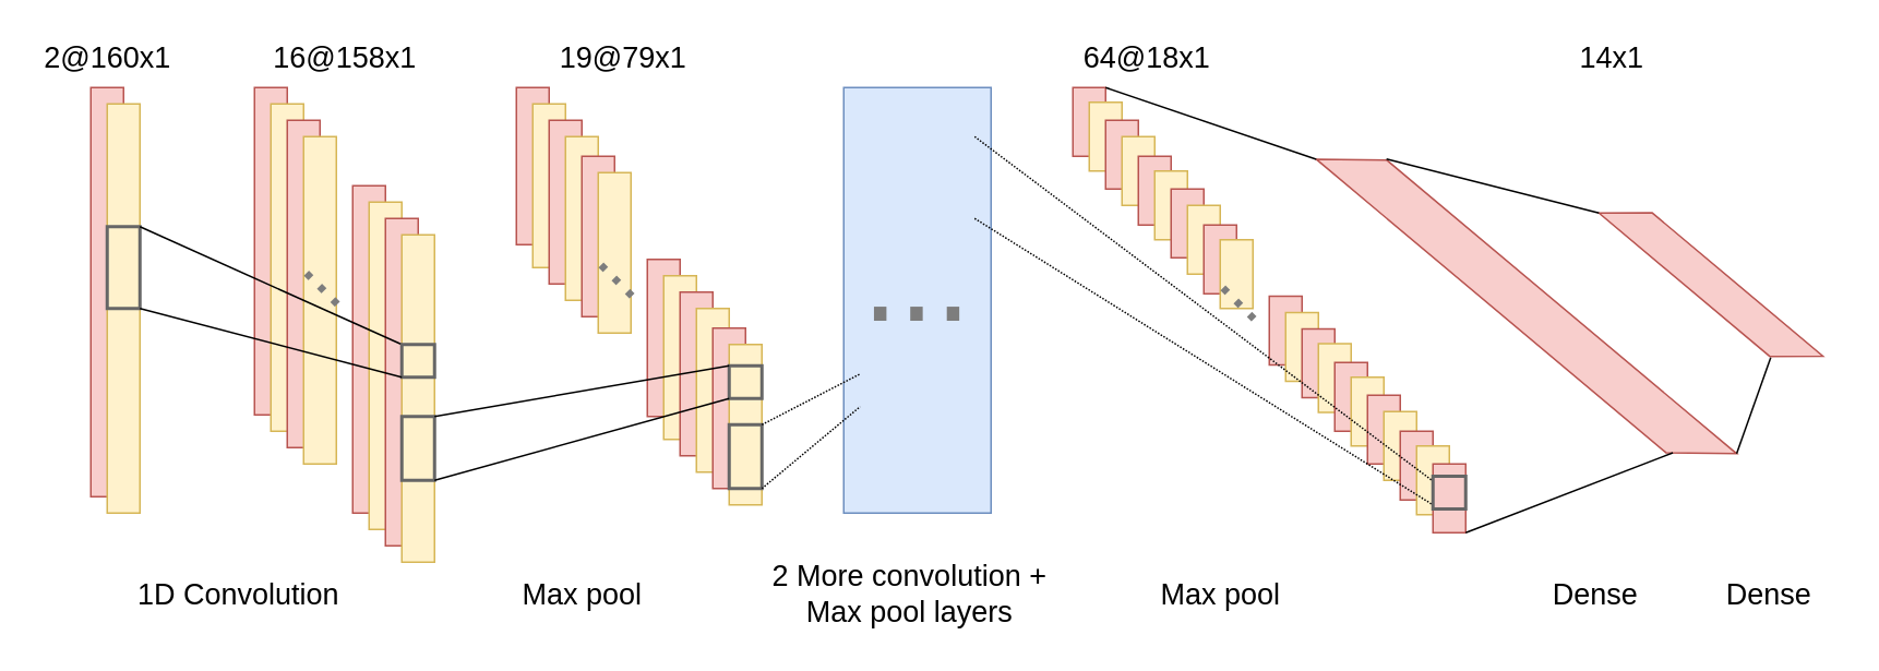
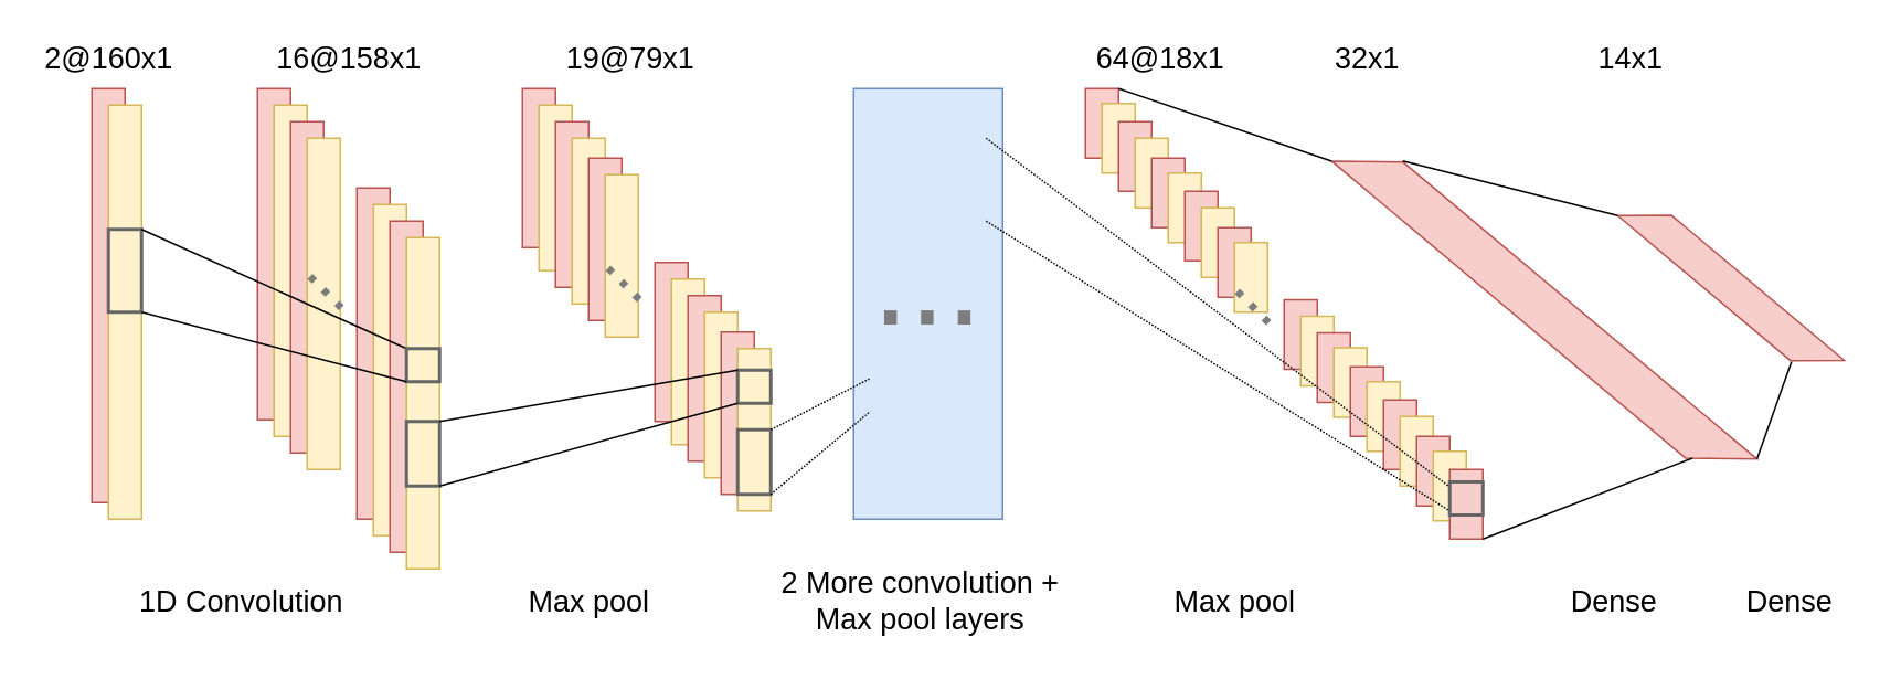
  <mxCell id="0" />
  <mxCell id="1" parent="0" />
  <mxCell id="2" value="" style="rounded=0;whiteSpace=wrap;html=1;fillColor=#dae8fc;strokeColor=#6c8ebf;" vertex="1" parent="1"><mxGeometry x="515" y="53" width="90" height="260" as="geometry" /></mxCell>
  <mxCell id="3" value="" style="rounded=0;whiteSpace=wrap;html=1;fillColor=#f8cecc;strokeColor=#b85450;" vertex="1" parent="1"><mxGeometry x="395" y="158" width="20" height="96" as="geometry" /></mxCell>
  <mxCell id="4" value="" style="rounded=0;whiteSpace=wrap;html=1;fillColor=#f8cecc;strokeColor=#b85450;" vertex="1" parent="1"><mxGeometry x="55" y="53" width="20" height="250" as="geometry" /></mxCell>
  <mxCell id="5" value="" style="rounded=0;whiteSpace=wrap;html=1;fillColor=#fff2cc;strokeColor=#d6b656;" vertex="1" parent="1"><mxGeometry x="65" y="63" width="20" height="250" as="geometry" /></mxCell>
  <mxCell id="6" value="" style="rounded=0;whiteSpace=wrap;html=1;strokeWidth=2;strokeColor=#666666;fontColor=#333333;fillColor=none;" vertex="1" parent="1"><mxGeometry x="65" y="138" width="20" height="50" as="geometry" /></mxCell>
  <mxCell id="7" value="&lt;div style=&quot;font-size: 18px;&quot;&gt;2@160x1&lt;/div&gt;" style="text;html=1;align=center;verticalAlign=middle;resizable=0;points=[];autosize=1;fontSize=18;" vertex="1" parent="1"><mxGeometry x="20" y="20" width="90" height="30" as="geometry" /></mxCell>
  <mxCell id="8" value="" style="rounded=0;whiteSpace=wrap;html=1;fillColor=#f8cecc;strokeColor=#b85450;" vertex="1" parent="1"><mxGeometry x="155" y="53" width="20" height="200" as="geometry" /></mxCell>
  <mxCell id="9" value="" style="rounded=0;whiteSpace=wrap;html=1;fillColor=#fff2cc;strokeColor=#d6b656;" vertex="1" parent="1"><mxGeometry x="165" y="63" width="20" height="200" as="geometry" /></mxCell>
  <mxCell id="10" value="" style="rounded=0;whiteSpace=wrap;html=1;fillColor=#f8cecc;strokeColor=#b85450;" vertex="1" parent="1"><mxGeometry x="175" y="73" width="20" height="200" as="geometry" /></mxCell>
  <mxCell id="11" value="" style="rounded=0;whiteSpace=wrap;html=1;fillColor=#fff2cc;strokeColor=#d6b656;" vertex="1" parent="1"><mxGeometry x="185" y="83" width="20" height="200" as="geometry" /></mxCell>
  <mxCell id="12" value="" style="rounded=0;whiteSpace=wrap;html=1;fillColor=#f8cecc;strokeColor=#b85450;" vertex="1" parent="1"><mxGeometry x="215" y="113" width="20" height="200" as="geometry" /></mxCell>
  <mxCell id="13" value="" style="rounded=0;whiteSpace=wrap;html=1;fillColor=#fff2cc;strokeColor=#d6b656;" vertex="1" parent="1"><mxGeometry x="225" y="123" width="20" height="200" as="geometry" /></mxCell>
  <mxCell id="14" value="" style="rounded=0;whiteSpace=wrap;html=1;fillColor=#f8cecc;strokeColor=#b85450;" vertex="1" parent="1"><mxGeometry x="235" y="133" width="20" height="200" as="geometry" /></mxCell>
  <mxCell id="15" value="" style="rounded=0;whiteSpace=wrap;html=1;fillColor=#fff2cc;strokeColor=#d6b656;" vertex="1" parent="1"><mxGeometry x="245" y="143" width="20" height="200" as="geometry" /></mxCell>
  <mxCell id="16" value="&lt;font style=&quot;font-size: 41px&quot;&gt;...&lt;/font&gt;" style="text;html=1;strokeColor=none;fillColor=none;align=center;verticalAlign=middle;whiteSpace=wrap;rounded=0;rotation=45;fontColor=#7D7D7D;" vertex="1" parent="1"><mxGeometry x="185" y="158" width="40" height="20" as="geometry" /></mxCell>
  <mxCell id="17" value="&lt;div style=&quot;font-size: 18px;&quot;&gt;16@158x1&lt;/div&gt;" style="text;html=1;align=center;verticalAlign=middle;resizable=0;points=[];autosize=1;fontSize=18;" vertex="1" parent="1"><mxGeometry x="160" y="20" width="100" height="30" as="geometry" /></mxCell>
  <mxCell id="18" value="" style="rounded=0;whiteSpace=wrap;html=1;fillColor=#f8cecc;strokeColor=#b85450;" vertex="1" parent="1"><mxGeometry x="315" y="53" width="20" height="96" as="geometry" /></mxCell>
  <mxCell id="19" value="" style="rounded=0;whiteSpace=wrap;html=1;fillColor=#fff2cc;strokeColor=#d6b656;" vertex="1" parent="1"><mxGeometry x="325" y="63" width="20" height="100" as="geometry" /></mxCell>
  <mxCell id="20" value="" style="rounded=0;whiteSpace=wrap;html=1;fillColor=#f8cecc;strokeColor=#b85450;" vertex="1" parent="1"><mxGeometry x="335" y="73" width="20" height="100" as="geometry" /></mxCell>
  <mxCell id="21" value="" style="rounded=0;whiteSpace=wrap;html=1;fillColor=#fff2cc;strokeColor=#d6b656;" vertex="1" parent="1"><mxGeometry x="345" y="83" width="20" height="100" as="geometry" /></mxCell>
  <mxCell id="22" value="&lt;div style=&quot;font-size: 18px;&quot;&gt;19@79x1&lt;/div&gt;" style="text;html=1;align=center;verticalAlign=middle;resizable=0;points=[];autosize=1;fontSize=18;" vertex="1" parent="1"><mxGeometry x="335" y="20" width="90" height="30" as="geometry" /></mxCell>
  <mxCell id="23" value="" style="rounded=0;whiteSpace=wrap;html=1;fillColor=#f8cecc;strokeColor=#b85450;" vertex="1" parent="1"><mxGeometry x="355" y="95" width="20" height="98" as="geometry" /></mxCell>
  <mxCell id="24" value="" style="rounded=0;whiteSpace=wrap;html=1;fillColor=#fff2cc;strokeColor=#d6b656;" vertex="1" parent="1"><mxGeometry x="365" y="105" width="20" height="98" as="geometry" /></mxCell>
  <mxCell id="25" value="" style="rounded=0;whiteSpace=wrap;html=1;fillColor=#fff2cc;strokeColor=#d6b656;" vertex="1" parent="1"><mxGeometry x="405" y="168" width="20" height="100" as="geometry" /></mxCell>
  <mxCell id="26" value="" style="rounded=0;whiteSpace=wrap;html=1;fillColor=#f8cecc;strokeColor=#b85450;" vertex="1" parent="1"><mxGeometry x="415" y="178" width="20" height="100" as="geometry" /></mxCell>
  <mxCell id="27" value="" style="rounded=0;whiteSpace=wrap;html=1;fillColor=#fff2cc;strokeColor=#d6b656;" vertex="1" parent="1"><mxGeometry x="425" y="188" width="20" height="100" as="geometry" /></mxCell>
  <mxCell id="28" value="" style="rounded=0;whiteSpace=wrap;html=1;fillColor=#f8cecc;strokeColor=#b85450;" vertex="1" parent="1"><mxGeometry x="435" y="200" width="20" height="98" as="geometry" /></mxCell>
  <mxCell id="29" value="" style="rounded=0;whiteSpace=wrap;html=1;fillColor=#fff2cc;strokeColor=#d6b656;" vertex="1" parent="1"><mxGeometry x="445" y="210" width="20" height="98" as="geometry" /></mxCell>
  <mxCell id="30" value="&lt;font style=&quot;font-size: 41px&quot;&gt;...&lt;/font&gt;" style="text;html=1;strokeColor=none;fillColor=none;align=center;verticalAlign=middle;whiteSpace=wrap;rounded=0;rotation=45;fontColor=#7D7D7D;" vertex="1" parent="1"><mxGeometry x="365" y="153" width="40" height="20" as="geometry" /></mxCell>
  <mxCell id="31" value="" style="endArrow=none;html=1;fontColor=#7D7D7D;exitX=1;exitY=0;exitDx=0;exitDy=0;entryX=0;entryY=0;entryDx=0;entryDy=0;" edge="1" parent="1" source="6" target="32"><mxGeometry width="50" height="50" relative="1" as="geometry"><mxPoint x="85" y="433" as="sourcePoint" /><mxPoint x="155" y="453" as="targetPoint" /></mxGeometry></mxCell>
  <mxCell id="32" value="" style="rounded=0;whiteSpace=wrap;html=1;strokeWidth=2;strokeColor=#666666;fontColor=#333333;fillColor=none;" vertex="1" parent="1"><mxGeometry x="245" y="210" width="20" height="20" as="geometry" /></mxCell>
  <mxCell id="33" value="" style="endArrow=none;html=1;fontColor=#7D7D7D;exitX=1;exitY=1;exitDx=0;exitDy=0;entryX=0;entryY=1;entryDx=0;entryDy=0;" edge="1" parent="1" source="6" target="32"><mxGeometry width="50" height="50" relative="1" as="geometry"><mxPoint x="155" y="423" as="sourcePoint" /><mxPoint x="205" y="373" as="targetPoint" /></mxGeometry></mxCell>
  <mxCell id="34" value="" style="rounded=0;whiteSpace=wrap;html=1;strokeWidth=2;strokeColor=#666666;fontColor=#333333;fillColor=none;" vertex="1" parent="1"><mxGeometry x="245" y="254" width="20" height="39" as="geometry" /></mxCell>
  <mxCell id="35" value="" style="rounded=0;whiteSpace=wrap;html=1;strokeWidth=2;strokeColor=#666666;fontColor=#333333;fillColor=none;" vertex="1" parent="1"><mxGeometry x="445" y="223" width="20" height="20" as="geometry" /></mxCell>
  <mxCell id="36" value="" style="endArrow=none;html=1;fontColor=#7D7D7D;exitX=1;exitY=0;exitDx=0;exitDy=0;entryX=0;entryY=0;entryDx=0;entryDy=0;" edge="1" parent="1" source="34" target="35"><mxGeometry width="50" height="50" relative="1" as="geometry"><mxPoint x="295" y="303" as="sourcePoint" /><mxPoint x="345" y="253" as="targetPoint" /></mxGeometry></mxCell>
  <mxCell id="37" value="" style="endArrow=none;html=1;fontColor=#7D7D7D;exitX=1;exitY=1;exitDx=0;exitDy=0;entryX=0;entryY=1;entryDx=0;entryDy=0;" edge="1" parent="1" source="34" target="35"><mxGeometry width="50" height="50" relative="1" as="geometry"><mxPoint x="275" y="264" as="sourcePoint" /><mxPoint x="455" y="233" as="targetPoint" /></mxGeometry></mxCell>
  <mxCell id="38" value="&lt;div style=&quot;font-size: 18px;&quot;&gt;1D Convolution&lt;/div&gt;" style="text;html=1;align=center;verticalAlign=middle;resizable=0;points=[];autosize=1;fontSize=18;" vertex="1" parent="1"><mxGeometry x="75" y="348" width="140" height="30" as="geometry" /></mxCell>
  <mxCell id="39" value="&lt;div style=&quot;font-size: 18px;&quot;&gt;Max pool&lt;br style=&quot;font-size: 18px;&quot;&gt;&lt;/div&gt;" style="text;html=1;align=center;verticalAlign=middle;resizable=0;points=[];autosize=1;fontSize=18;" vertex="1" parent="1"><mxGeometry x="310" y="348" width="90" height="30" as="geometry" /></mxCell>
  <mxCell id="40" value="&lt;font style=&quot;font-size: 80px;&quot;&gt;...&lt;/font&gt;" style="text;html=1;strokeColor=none;fillColor=none;align=center;verticalAlign=middle;whiteSpace=wrap;rounded=0;rotation=0;fontColor=#7D7D7D;fontSize=80;" vertex="1" parent="1"><mxGeometry x="540" y="158" width="40" height="20" as="geometry" /></mxCell>
  <mxCell id="41" value="&lt;div style=&quot;font-size: 18px;&quot;&gt;2 More convolution +&lt;br style=&quot;font-size: 18px;&quot;&gt;&lt;/div&gt;&lt;div style=&quot;font-size: 18px;&quot;&gt;Max pool layers&lt;br style=&quot;font-size: 18px;&quot;&gt;&lt;/div&gt;" style="text;html=1;align=center;verticalAlign=middle;resizable=0;points=[];autosize=1;fontSize=18;" vertex="1" parent="1"><mxGeometry x="465" y="338" width="180" height="50" as="geometry" /></mxCell>
  <mxCell id="42" value="" style="rounded=0;whiteSpace=wrap;html=1;strokeWidth=2;strokeColor=#666666;fontColor=#333333;fillColor=none;" vertex="1" parent="1"><mxGeometry x="445" y="259" width="20" height="39" as="geometry" /></mxCell>
  <mxCell id="43" value="" style="endArrow=none;html=1;fontSize=80;fontColor=#7D7D7D;entryX=0;entryY=1;entryDx=0;entryDy=0;exitX=1;exitY=1;exitDx=0;exitDy=0;dashed=1;dashPattern=1 1;" edge="1" parent="1" source="42" target="45"><mxGeometry width="50" height="50" relative="1" as="geometry"><mxPoint x="545" y="293" as="sourcePoint" /><mxPoint x="615" y="233" as="targetPoint" /></mxGeometry></mxCell>
  <mxCell id="44" value="" style="endArrow=none;html=1;fontSize=80;fontColor=#7D7D7D;exitX=1;exitY=0;exitDx=0;exitDy=0;entryX=0;entryY=0;entryDx=0;entryDy=0;dashed=1;dashPattern=1 1;" edge="1" parent="1" source="42" target="45"><mxGeometry width="50" height="50" relative="1" as="geometry"><mxPoint x="565" y="283" as="sourcePoint" /><mxPoint x="615" y="233" as="targetPoint" /></mxGeometry></mxCell>
  <mxCell id="45" value="" style="rounded=0;whiteSpace=wrap;html=1;strokeWidth=2;strokeColor=#666666;fontColor=#333333;fillColor=none;opacity=0;" vertex="1" parent="1"><mxGeometry x="525" y="228" width="20" height="20" as="geometry" /></mxCell>
  <mxCell id="46" value="" style="rounded=0;whiteSpace=wrap;html=1;strokeWidth=2;strokeColor=#666666;fontColor=#333333;fillColor=none;opacity=0;" vertex="1" parent="1"><mxGeometry x="575" y="83" width="20" height="50" as="geometry" /></mxCell>
  <mxCell id="47" value="" style="rounded=0;whiteSpace=wrap;html=1;fillColor=#f8cecc;strokeColor=#b85450;" vertex="1" parent="1"><mxGeometry x="655" y="53" width="20" height="42" as="geometry" /></mxCell>
  <mxCell id="48" value="" style="rounded=0;whiteSpace=wrap;html=1;fillColor=#fff2cc;strokeColor=#d6b656;" vertex="1" parent="1"><mxGeometry x="665" y="62" width="20" height="42" as="geometry" /></mxCell>
  <mxCell id="49" value="" style="rounded=0;whiteSpace=wrap;html=1;fillColor=#f8cecc;strokeColor=#b85450;" vertex="1" parent="1"><mxGeometry x="675" y="73" width="20" height="42" as="geometry" /></mxCell>
  <mxCell id="50" value="" style="rounded=0;whiteSpace=wrap;html=1;fillColor=#fff2cc;strokeColor=#d6b656;" vertex="1" parent="1"><mxGeometry x="685" y="83" width="20" height="42" as="geometry" /></mxCell>
  <mxCell id="51" value="" style="rounded=0;whiteSpace=wrap;html=1;fillColor=#f8cecc;strokeColor=#b85450;" vertex="1" parent="1"><mxGeometry x="695" y="95" width="20" height="42" as="geometry" /></mxCell>
  <mxCell id="52" value="" style="rounded=0;whiteSpace=wrap;html=1;fillColor=#fff2cc;strokeColor=#d6b656;" vertex="1" parent="1"><mxGeometry x="705" y="104" width="20" height="42" as="geometry" /></mxCell>
  <mxCell id="53" value="" style="rounded=0;whiteSpace=wrap;html=1;fillColor=#f8cecc;strokeColor=#b85450;" vertex="1" parent="1"><mxGeometry x="715" y="115" width="20" height="42" as="geometry" /></mxCell>
  <mxCell id="54" value="" style="rounded=0;whiteSpace=wrap;html=1;fillColor=#fff2cc;strokeColor=#d6b656;" vertex="1" parent="1"><mxGeometry x="725" y="125" width="20" height="42" as="geometry" /></mxCell>
  <mxCell id="55" value="" style="rounded=0;whiteSpace=wrap;html=1;fillColor=#f8cecc;strokeColor=#b85450;" vertex="1" parent="1"><mxGeometry x="735" y="137" width="20" height="42" as="geometry" /></mxCell>
  <mxCell id="56" value="" style="rounded=0;whiteSpace=wrap;html=1;fillColor=#fff2cc;strokeColor=#d6b656;" vertex="1" parent="1"><mxGeometry x="745" y="146" width="20" height="42" as="geometry" /></mxCell>
  <mxCell id="57" value="" style="rounded=0;whiteSpace=wrap;html=1;fillColor=#f8cecc;strokeColor=#b85450;" vertex="1" parent="1"><mxGeometry x="775" y="180.5" width="20" height="42" as="geometry" /></mxCell>
  <mxCell id="58" value="" style="rounded=0;whiteSpace=wrap;html=1;fillColor=#fff2cc;strokeColor=#d6b656;" vertex="1" parent="1"><mxGeometry x="785" y="190.5" width="20" height="42" as="geometry" /></mxCell>
  <mxCell id="59" value="" style="rounded=0;whiteSpace=wrap;html=1;fillColor=#f8cecc;strokeColor=#b85450;" vertex="1" parent="1"><mxGeometry x="795" y="200.5" width="20" height="42" as="geometry" /></mxCell>
  <mxCell id="60" value="" style="rounded=0;whiteSpace=wrap;html=1;fillColor=#fff2cc;strokeColor=#d6b656;" vertex="1" parent="1"><mxGeometry x="805" y="209.5" width="20" height="42" as="geometry" /></mxCell>
  <mxCell id="61" value="" style="rounded=0;whiteSpace=wrap;html=1;fillColor=#f8cecc;strokeColor=#b85450;" vertex="1" parent="1"><mxGeometry x="815" y="221" width="20" height="42" as="geometry" /></mxCell>
  <mxCell id="62" value="" style="rounded=0;whiteSpace=wrap;html=1;fillColor=#fff2cc;strokeColor=#d6b656;" vertex="1" parent="1"><mxGeometry x="825" y="230" width="20" height="42" as="geometry" /></mxCell>
  <mxCell id="63" value="" style="rounded=0;whiteSpace=wrap;html=1;fillColor=#f8cecc;strokeColor=#b85450;" vertex="1" parent="1"><mxGeometry x="835" y="241" width="20" height="42" as="geometry" /></mxCell>
  <mxCell id="64" value="" style="rounded=0;whiteSpace=wrap;html=1;fillColor=#fff2cc;strokeColor=#d6b656;" vertex="1" parent="1"><mxGeometry x="845" y="251" width="20" height="42" as="geometry" /></mxCell>
  <mxCell id="65" value="" style="rounded=0;whiteSpace=wrap;html=1;fillColor=#f8cecc;strokeColor=#b85450;" vertex="1" parent="1"><mxGeometry x="855" y="263" width="20" height="42" as="geometry" /></mxCell>
  <mxCell id="66" value="" style="rounded=0;whiteSpace=wrap;html=1;fillColor=#fff2cc;strokeColor=#d6b656;" vertex="1" parent="1"><mxGeometry x="865" y="272" width="20" height="42" as="geometry" /></mxCell>
  <mxCell id="67" value="" style="rounded=0;whiteSpace=wrap;html=1;fillColor=#f8cecc;strokeColor=#b85450;" vertex="1" parent="1"><mxGeometry x="875" y="283" width="20" height="42" as="geometry" /></mxCell>
  <mxCell id="68" value="&lt;font style=&quot;font-size: 41px&quot;&gt;...&lt;/font&gt;" style="text;html=1;strokeColor=none;fillColor=none;align=center;verticalAlign=middle;whiteSpace=wrap;rounded=0;rotation=45;fontColor=#7D7D7D;" vertex="1" parent="1"><mxGeometry x="745" y="167" width="40" height="20" as="geometry" /></mxCell>
  <mxCell id="69" value="" style="endArrow=none;html=1;fontSize=80;fontColor=#7D7D7D;exitX=1;exitY=1;exitDx=0;exitDy=0;dashed=1;dashPattern=1 1;entryX=-0.014;entryY=0.867;entryDx=0;entryDy=0;entryPerimeter=0;" edge="1" parent="1" source="46" target="71"><mxGeometry width="50" height="50" relative="1" as="geometry"><mxPoint x="575" y="115" as="sourcePoint" /><mxPoint x="655" y="163" as="targetPoint" /></mxGeometry></mxCell>
  <mxCell id="70" value="" style="endArrow=none;html=1;fontSize=80;fontColor=#7D7D7D;exitX=1;exitY=0;exitDx=0;exitDy=0;dashed=1;dashPattern=1 1;entryX=0;entryY=0.25;entryDx=0;entryDy=0;" edge="1" parent="1" source="46" target="67"><mxGeometry width="50" height="50" relative="1" as="geometry"><mxPoint x="475" y="308" as="sourcePoint" /><mxPoint x="655" y="143" as="targetPoint" /></mxGeometry></mxCell>
  <mxCell id="71" value="" style="rounded=0;whiteSpace=wrap;html=1;strokeWidth=2;strokeColor=#666666;fontColor=#333333;fillColor=none;" vertex="1" parent="1"><mxGeometry x="875" y="290.5" width="20" height="20" as="geometry" /></mxCell>
  <mxCell id="72" value="64@18x1" style="text;html=1;align=center;verticalAlign=middle;resizable=0;points=[];autosize=1;fontSize=18;" vertex="1" parent="1"><mxGeometry x="655" y="20" width="90" height="30" as="geometry" /></mxCell>
  <mxCell id="73" value="" style="shape=parallelogram;perimeter=parallelogramPerimeter;whiteSpace=wrap;html=1;strokeWidth=1;fillColor=#f8cecc;fontSize=80;size=0.107;rotation=40;strokeColor=#b85450;" vertex="1" parent="1"><mxGeometry x="775.89" y="173.11" width="312.43" height="27.29" as="geometry" /></mxCell>
  <mxCell id="74" value="" style="endArrow=none;html=1;fontSize=80;fontColor=#7D7D7D;exitX=1;exitY=0;exitDx=0;exitDy=0;entryX=0;entryY=1;entryDx=0;entryDy=0;" edge="1" parent="1" source="47" target="73"><mxGeometry width="50" height="50" relative="1" as="geometry"><mxPoint x="755" y="63" as="sourcePoint" /><mxPoint x="805" y="13" as="targetPoint" /></mxGeometry></mxCell>
  <mxCell id="75" value="" style="endArrow=none;html=1;fontSize=80;fontColor=#7D7D7D;exitX=1;exitY=1;exitDx=0;exitDy=0;entryX=1;entryY=1;entryDx=0;entryDy=0;" edge="1" parent="1" source="67" target="73"><mxGeometry width="50" height="50" relative="1" as="geometry"><mxPoint x="1005" y="393" as="sourcePoint" /><mxPoint x="1055" y="343" as="targetPoint" /></mxGeometry></mxCell>
  <mxCell id="76" value="" style="shape=parallelogram;perimeter=parallelogramPerimeter;whiteSpace=wrap;html=1;strokeWidth=1;fillColor=#f8cecc;fontSize=80;size=0.154;rotation=40;strokeColor=#b85450;" vertex="1" parent="1"><mxGeometry x="964.35" y="162.91" width="161" height="21" as="geometry" /></mxCell>
  <mxCell id="77" value="" style="endArrow=none;html=1;fontSize=80;fontColor=#7D7D7D;exitX=0.105;exitY=-0.013;exitDx=0;exitDy=0;exitPerimeter=0;entryX=0;entryY=1;entryDx=0;entryDy=0;" edge="1" parent="1" source="73" target="76"><mxGeometry width="50" height="50" relative="1" as="geometry"><mxPoint x="911" y="102" as="sourcePoint" /><mxPoint x="961" y="52" as="targetPoint" /></mxGeometry></mxCell>
  <mxCell id="78" value="" style="endArrow=none;html=1;fontSize=80;fontColor=#7D7D7D;exitX=1;exitY=0;exitDx=0;exitDy=0;entryX=0.852;entryY=1.012;entryDx=0;entryDy=0;entryPerimeter=0;" edge="1" parent="1" source="73" target="76"><mxGeometry width="50" height="50" relative="1" as="geometry"><mxPoint x="856.566" y="106.704" as="sourcePoint" /><mxPoint x="1085" y="212" as="targetPoint" /></mxGeometry></mxCell>
+ <mxCell id="79" value="32x1" style="text;html=1;align=center;verticalAlign=middle;resizable=0;points=[];autosize=1;fontSize=18;" vertex="1" parent="1"><mxGeometry x="800" y="20" width="50" height="30" as="geometry" /></mxCell>
  <mxCell id="80" value="14x1" style="text;html=1;align=center;verticalAlign=middle;resizable=0;points=[];autosize=1;fontSize=18;" vertex="1" parent="1"><mxGeometry x="959.35" y="20" width="50" height="30" as="geometry" /></mxCell>
  <mxCell id="81" value="&lt;div style=&quot;font-size: 18px;&quot;&gt;Max pool&lt;br style=&quot;font-size: 18px;&quot;&gt;&lt;/div&gt;" style="text;html=1;align=center;verticalAlign=middle;resizable=0;points=[];autosize=1;fontSize=18;" vertex="1" parent="1"><mxGeometry x="700" y="348" width="90" height="30" as="geometry" /></mxCell>
  <mxCell id="82" value="Dense" style="text;html=1;align=center;verticalAlign=middle;resizable=0;points=[];autosize=1;fontSize=18;" vertex="1" parent="1"><mxGeometry x="939.35" y="348" width="70" height="30" as="geometry" /></mxCell>
  <mxCell id="83" value="Dense" style="text;html=1;align=center;verticalAlign=middle;resizable=0;points=[];autosize=1;fontSize=18;" vertex="1" parent="1"><mxGeometry x="1045" y="348" width="70" height="30" as="geometry" /></mxCell>
